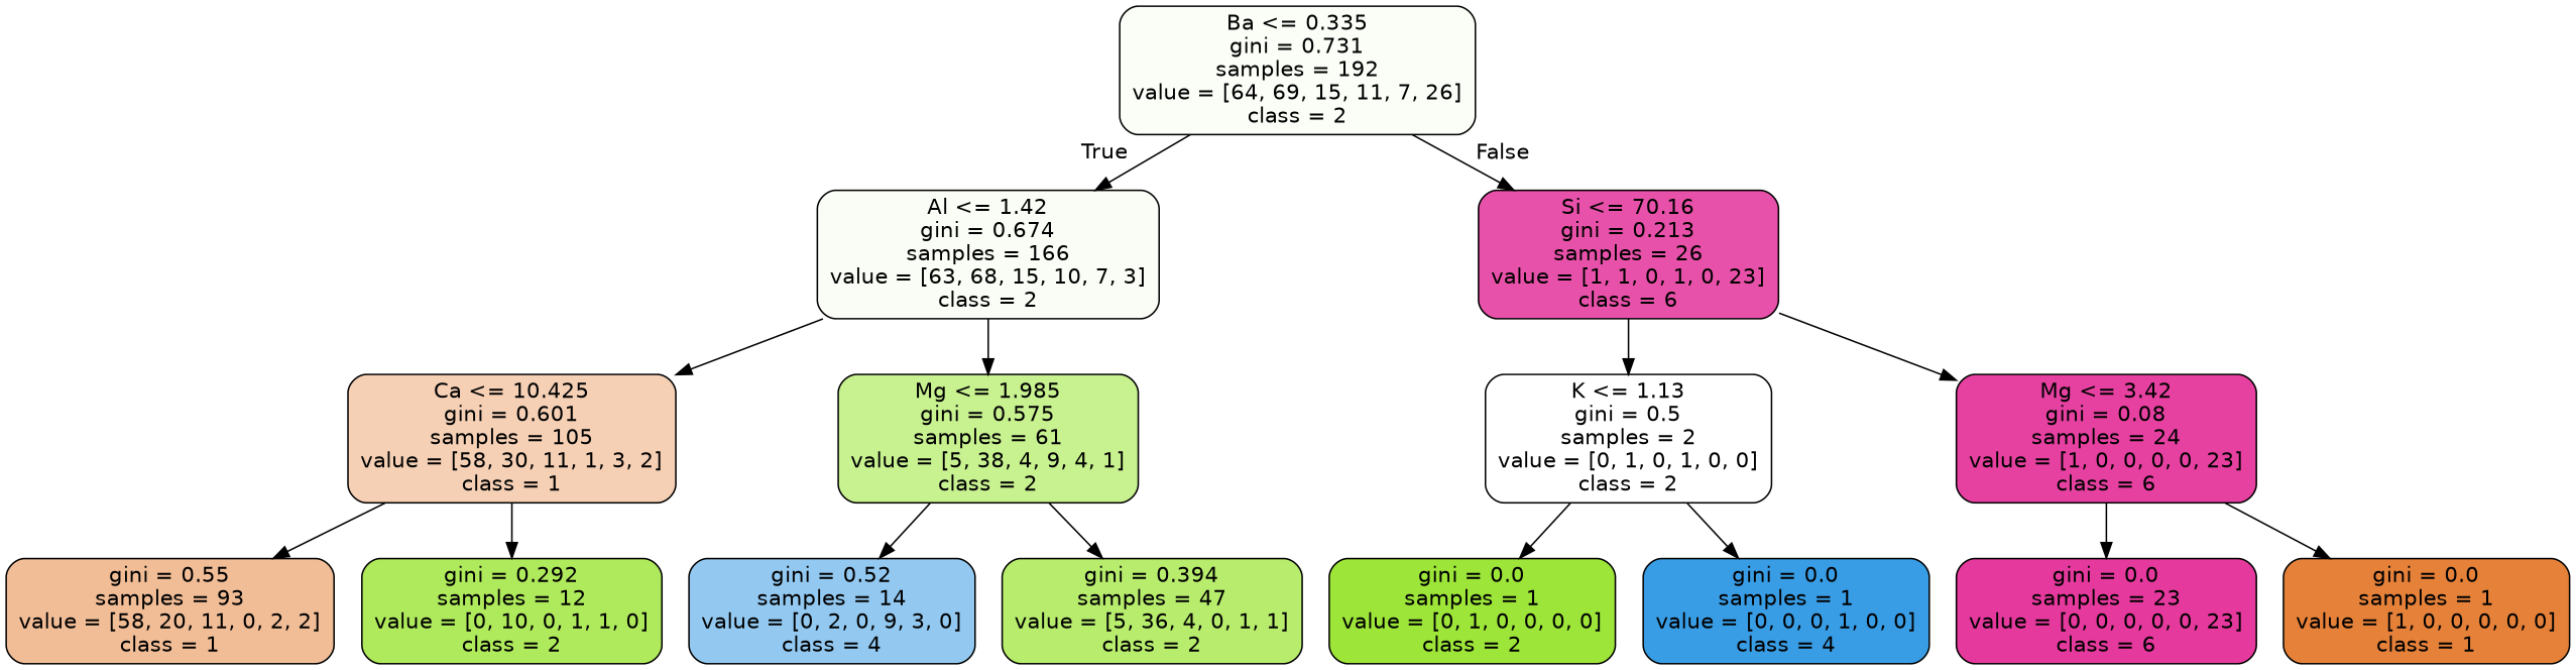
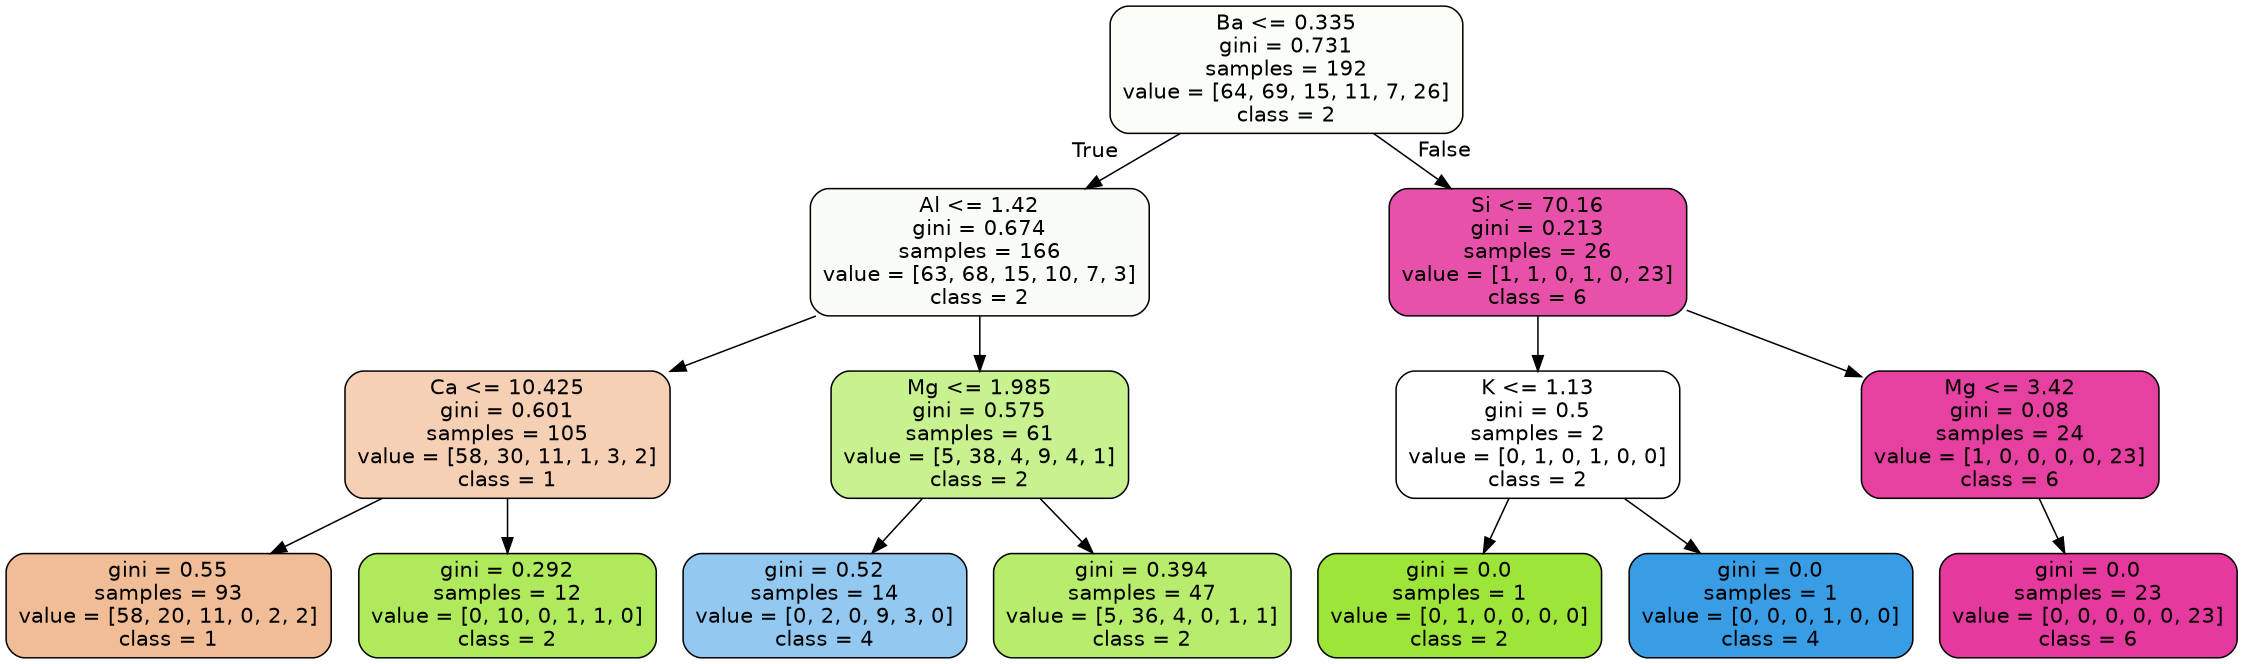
  digraph {
    node [color=black fontname=helvetica shape=box style="filled, rounded"]
    edge [fontname=helvetica]
    n1 [fillcolor="#9de5390a" label="Ba <= 0.335\ngini = 0.731\nsamples = 192\nvalue = [64, 69, 15, 11, 7, 26]\nclass = 2"]
    n2 [fillcolor="#9de5390c" label="Al <= 1.42\ngini = 0.674\nsamples = 166\nvalue = [63, 68, 15, 10, 7, 3]\nclass = 2"]
    n3 [fillcolor="#e5399de0" label="Si <= 70.16\ngini = 0.213\nsamples = 26\nvalue = [1, 1, 0, 1, 0, 23]\nclass = 6"]
    n4 [fillcolor="#e581395f" label="Ca <= 10.425\ngini = 0.601\nsamples = 105\nvalue = [58, 30, 11, 1, 3, 2]\nclass = 1"]
    n5 [fillcolor="#9de5398e" label="Mg <= 1.985\ngini = 0.575\nsamples = 61\nvalue = [5, 38, 4, 9, 4, 1]\nclass = 2"]
    n6 [fillcolor="#e5813985" label="gini = 0.55\nsamples = 93\nvalue = [58, 20, 11, 0, 2, 2]\nclass = 1"]
    n7 [fillcolor="#9de539d1" label="gini = 0.292\nsamples = 12\nvalue = [0, 10, 0, 1, 1, 0]\nclass = 2"]
    n8 [fillcolor="#399de58b" label="gini = 0.52\nsamples = 14\nvalue = [0, 2, 0, 9, 3, 0]\nclass = 4"]
    n9 [fillcolor="#9de539bc" label="gini = 0.394\nsamples = 47\nvalue = [5, 36, 4, 0, 1, 1]\nclass = 2"]
    n10 [fillcolor="#9de53900" label="K <= 1.13\ngini = 0.5\nsamples = 2\nvalue = [0, 1, 0, 1, 0, 0]\nclass = 2"]
    n11 [fillcolor="#e5399df4" label="Mg <= 3.42\ngini = 0.08\nsamples = 24\nvalue = [1, 0, 0, 0, 0, 23]\nclass = 6"]
    n12 [fillcolor="#9de539ff" label="gini = 0.0\nsamples = 1\nvalue = [0, 1, 0, 0, 0, 0]\nclass = 2"]
    n13 [fillcolor="#399de5ff" label="gini = 0.0\nsamples = 1\nvalue = [0, 0, 0, 1, 0, 0]\nclass = 4"]
    n14 [fillcolor="#e5399dff" label="gini = 0.0\nsamples = 23\nvalue = [0, 0, 0, 0, 0, 23]\nclass = 6"]
-   n15 [fillcolor="#e58139ff" label="gini = 0.0\nsamples = 1\nvalue = [1, 0, 0, 0, 0, 0]\nclass = 1"]
    n1 -> n2 [headlabel=True labelangle=45 labeldistance=2.5]
    n1 -> n3 [headlabel=False labelangle=-45 labeldistance=2.5]
    n2 -> n4
    n2 -> n5
    n3 -> n10
    n3 -> n11
    n4 -> n6
    n4 -> n7
    n5 -> n8
    n5 -> n9
    n10 -> n12
    n10 -> n13
    n11 -> n14
-   n11 -> n15
  }
